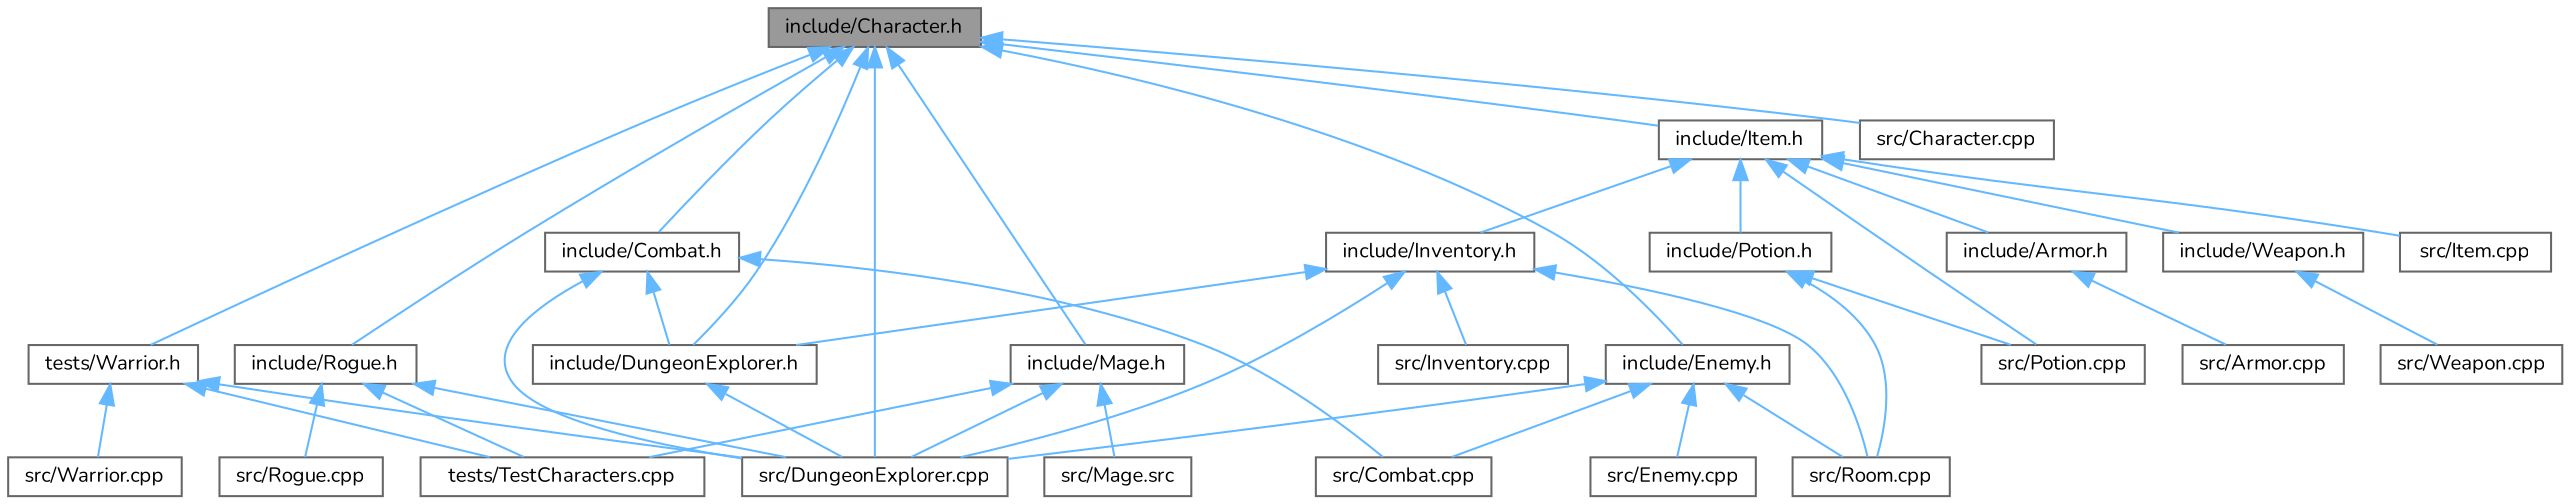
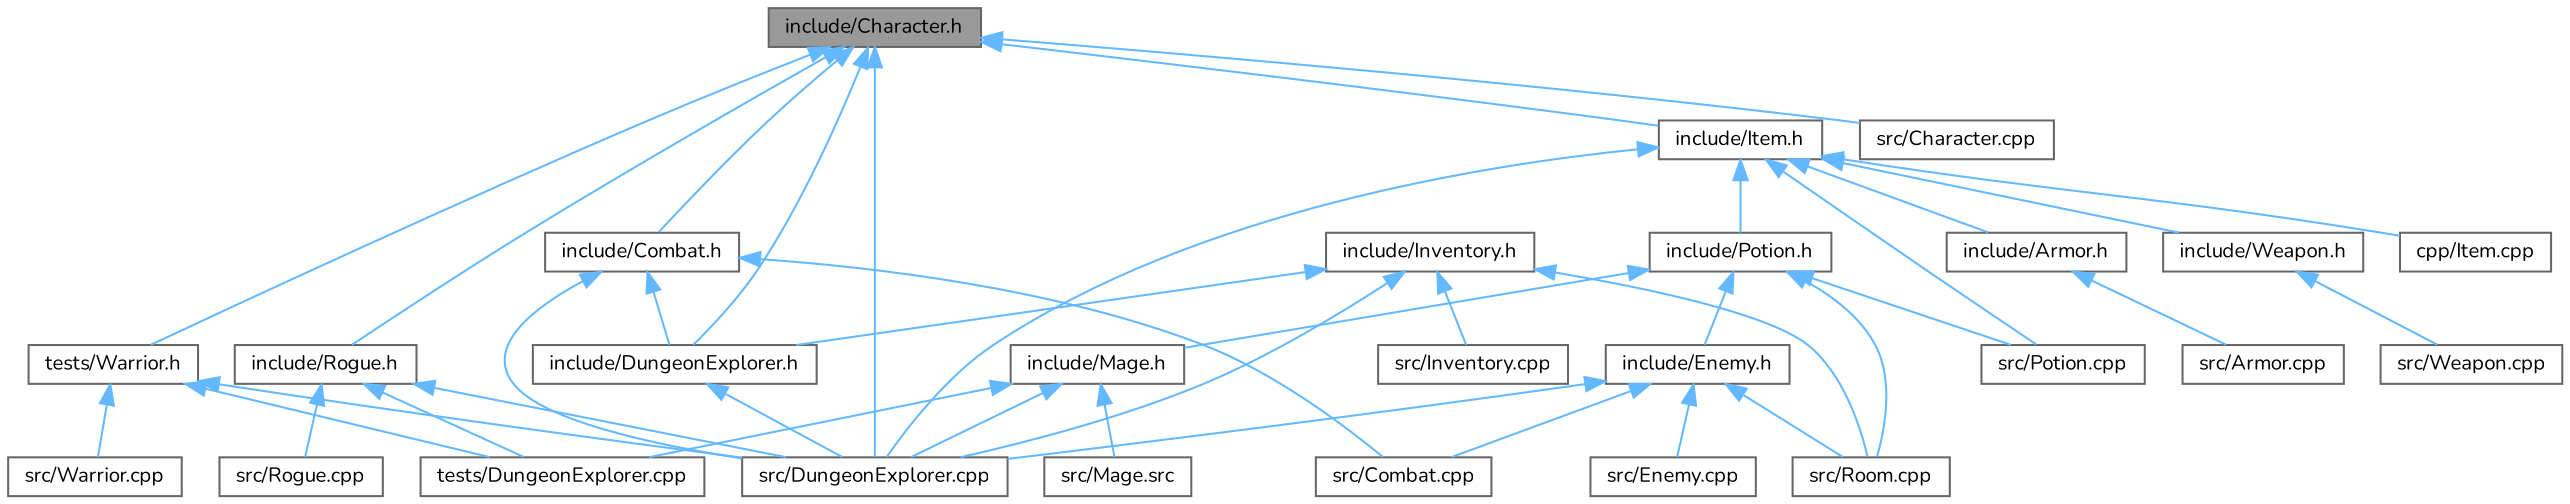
  digraph {
    fontname=Nunito
    node [color=grey40 fillcolor=white fontname=Nunito fontsize=10 shape=box style=filled]
    edge [color=steelblue1 dir=back fontname=Nunito fontsize=10 labelfontname=Helvetica labelfontsize=10 style=solid]
    n1 [color=gray40 fillcolor=grey60 fontcolor=black height=0.2 label="include/Character.h" width=0.4]
    n2 [height=0.2 label="include/Combat.h" width=0.4]
    n3 [height=0.2 label="include/DungeonExplorer.h" width=0.4]
    n4 [height=0.2 label="src/DungeonExplorer.cpp" width=0.4]
    n5 [height=0.2 label="include/Enemy.h" width=0.4]
    n6 [height=0.2 label="include/Item.h" width=0.4]
    n7 [height=0.2 label="include/Mage.h" width=0.4]
    n8 [height=0.2 label="include/Rogue.h" width=0.4]
    n9 [height=0.2 label="tests/Warrior.h" width=0.4]
    n10 [height=0.2 label="src/Character.cpp" width=0.4]
    n11 [height=0.2 label="src/Combat.cpp" width=0.4]
    n12 [height=0.2 label="src/Enemy.cpp" width=0.4]
    n13 [height=0.2 label="src/Room.cpp" width=0.4]
    n14 [height=0.2 label="include/Armor.h" width=0.4]
    n15 [height=0.2 label="include/Inventory.h" width=0.4]
    n16 [height=0.2 label="include/Potion.h" width=0.4]
    n17 [height=0.2 label="include/Weapon.h" width=0.4]
-   n18 [height=0.2 label="src/Item.cpp" width=0.4]
+   n18 [height=0.2 label="cpp/Item.cpp" width=0.4]
    n19 [height=0.2 label="src/Potion.cpp" width=0.4]
    n20 [height=0.2 label="src/Mage.src" width=0.4]
-   n21 [height=0.2 label="tests/TestCharacters.cpp" width=0.4]
+   n21 [height=0.2 label="tests/DungeonExplorer.cpp" width=0.4]
    n22 [height=0.2 label="src/Rogue.cpp" width=0.4]
    n23 [height=0.2 label="src/Warrior.cpp" width=0.4]
    n24 [height=0.2 label="src/Armor.cpp" width=0.4]
    n25 [height=0.2 label="src/Inventory.cpp" width=0.4]
    n26 [height=0.2 label="src/Weapon.cpp" width=0.4]
    n1 -> n2
    n1 -> n3
    n1 -> n4
-   n1 -> n5
+   n16 -> n5
    n1 -> n6
-   n1 -> n7
+   n16 -> n7
    n1 -> n8
    n1 -> n9
    n1 -> n10
    n2 -> n3
    n2 -> n4
    n2 -> n11
    n3 -> n4
    n5 -> n4
    n5 -> n11
    n5 -> n12
    n5 -> n13
    n6 -> n14
-   n6 -> n15
+   n6 -> n4
    n6 -> n16
    n6 -> n17
    n6 -> n18
    n6 -> n19
    n7 -> n4
    n7 -> n20
    n7 -> n21
    n8 -> n4
    n8 -> n21
    n8 -> n22
    n9 -> n4
    n9 -> n21
    n9 -> n23
    n14 -> n24
    n15 -> n3
    n15 -> n4
    n15 -> n13
    n15 -> n25
    n16 -> n13
    n16 -> n19
    n17 -> n26
  }
